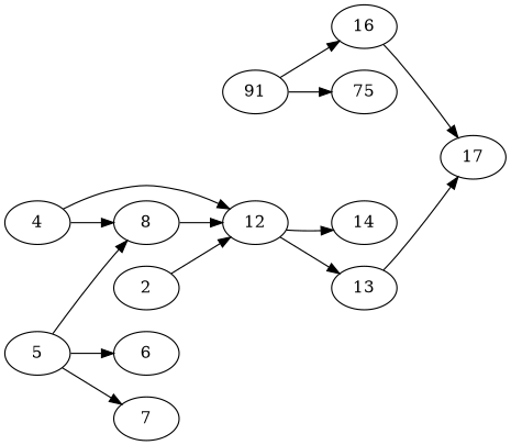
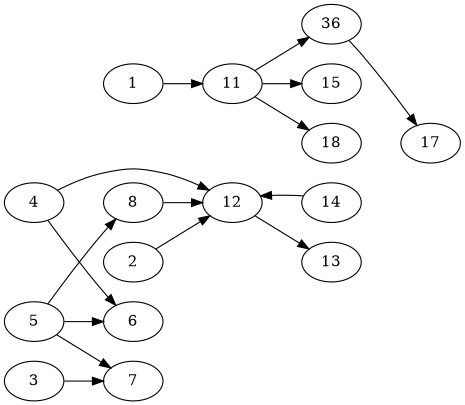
  digraph {
    rankdir=LR
-   11 [alpha=26.15 label=91]
-   15 [alpha=22.66 label=75]
-   16 [alpha=20.99]
+   1 [alpha=34.40]
+   11 [alpha=26.15]
+   15 [alpha=22.66]
+   16 [alpha=20.99 label=36]
+   18 [alpha=49.21]
    17 [alpha=25.30]
    2 [alpha=31.69]
    12 [alpha=26.45]
    13 [alpha=27.95]
    14 [alpha=26.70]
+   3 [alpha=21.98]
    7 [alpha=33.53]
    4 [alpha=28.47]
    8 [alpha=20.86]
    5 [alpha=33.27]
    6 [alpha=44.04]
+   1 -> 11
    11 -> 15
    11 -> 16
+   11 -> 18
    16 -> 17
    2 -> 12
    12 -> 13
-   12 -> 14
-   13 -> 17
+   14 -> 12
+   3 -> 7
    4 -> 12
-   4 -> 8
+   4 -> 6
    8 -> 12
    5 -> 7
    5 -> 8
    5 -> 6
  }
